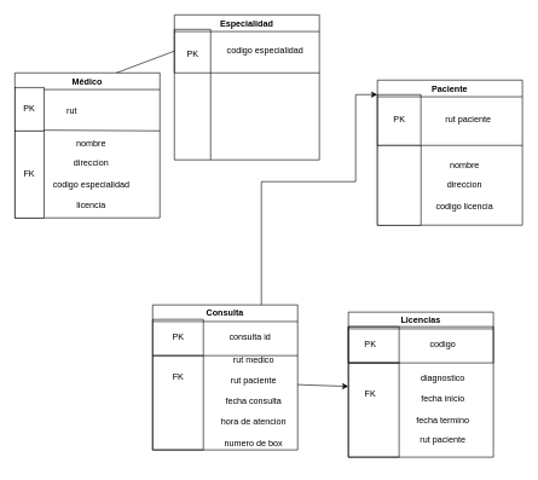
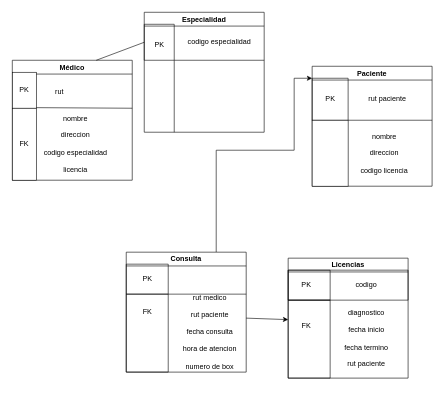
  <mxCell id="0" />
  <mxCell id="1" parent="0" />
  <mxCell id="2" value="Especialidad" style="swimlane;whiteSpace=wrap;html=1;direction=east;" vertex="1" parent="1"><mxGeometry x="240" y="20" width="200" height="200" as="geometry" /></mxCell>
  <mxCell id="3" value="" style="swimlane;startSize=0;" vertex="1" parent="2"><mxGeometry y="20" width="50" height="60" as="geometry" /></mxCell>
  <mxCell id="4" value="PK" style="text;html=1;align=center;verticalAlign=middle;resizable=0;points=[];autosize=1;strokeColor=none;fillColor=none;" vertex="1" parent="3"><mxGeometry x="5" y="20" width="40" height="30" as="geometry" /></mxCell>
  <mxCell id="5" value="" style="endArrow=none;html=1;rounded=0;exitX=1;exitY=1;exitDx=0;exitDy=0;" edge="1" parent="2" source="3"><mxGeometry width="50" height="50" relative="1" as="geometry"><mxPoint x="55" y="79" as="sourcePoint" /><mxPoint x="200" y="80" as="targetPoint" /></mxGeometry></mxCell>
  <mxCell id="6" value="" style="endArrow=none;html=1;rounded=0;exitX=0.25;exitY=1;exitDx=0;exitDy=0;entryX=1;entryY=1;entryDx=0;entryDy=0;" edge="1" parent="2" source="2" target="3"><mxGeometry width="50" height="50" relative="1" as="geometry"><mxPoint x="50" y="180" as="sourcePoint" /><mxPoint x="50" y="90" as="targetPoint" /></mxGeometry></mxCell>
  <mxCell id="7" value="codigo especialidad" style="text;html=1;align=center;verticalAlign=middle;resizable=0;points=[];autosize=1;strokeColor=none;fillColor=none;" vertex="1" parent="2"><mxGeometry x="60" y="35" width="130" height="30" as="geometry" /></mxCell>
  <mxCell id="8" value="Médico" style="swimlane;whiteSpace=wrap;html=1;" vertex="1" parent="1"><mxGeometry x="20" y="100" width="200" height="200" as="geometry" /></mxCell>
  <mxCell id="9" value="PK" style="whiteSpace=wrap;html=1;" vertex="1" parent="8"><mxGeometry y="20" width="40" height="60" as="geometry" /></mxCell>
  <mxCell id="10" value="FK" style="whiteSpace=wrap;html=1;" vertex="1" parent="8"><mxGeometry y="80" width="40" height="120" as="geometry" /></mxCell>
  <mxCell id="11" value="" style="endArrow=none;html=1;rounded=0;" edge="1" parent="8"><mxGeometry width="50" height="50" relative="1" as="geometry"><mxPoint x="40" y="79" as="sourcePoint" /><mxPoint x="200" y="80" as="targetPoint" /></mxGeometry></mxCell>
  <mxCell id="12" value="nombre&lt;div&gt;&lt;br&gt;&lt;/div&gt;&lt;div&gt;direccion&lt;/div&gt;&lt;div&gt;&lt;br&gt;&lt;/div&gt;&lt;div&gt;codigo especialidad&lt;/div&gt;" style="text;html=1;align=center;verticalAlign=middle;resizable=0;points=[];autosize=1;strokeColor=none;fillColor=none;" vertex="1" parent="8"><mxGeometry x="40" y="80" width="130" height="90" as="geometry" /></mxCell>
  <mxCell id="13" value="licencia" style="text;html=1;align=center;verticalAlign=middle;resizable=0;points=[];autosize=1;strokeColor=none;fillColor=none;" vertex="1" parent="8"><mxGeometry x="75" y="168" width="60" height="30" as="geometry" /></mxCell>
  <mxCell id="14" value="Paciente" style="swimlane;whiteSpace=wrap;html=1;" vertex="1" parent="1"><mxGeometry x="520" y="110" width="200" height="200" as="geometry" /></mxCell>
  <mxCell id="15" value="" style="swimlane;startSize=0;" vertex="1" parent="14"><mxGeometry y="20" width="60" height="70" as="geometry" /></mxCell>
  <mxCell id="16" value="PK" style="text;html=1;align=center;verticalAlign=middle;resizable=0;points=[];autosize=1;strokeColor=none;fillColor=none;" vertex="1" parent="15"><mxGeometry x="10" y="20" width="40" height="30" as="geometry" /></mxCell>
  <mxCell id="17" value="" style="endArrow=none;html=1;rounded=0;exitX=1;exitY=1;exitDx=0;exitDy=0;" edge="1" parent="14" source="15"><mxGeometry width="50" height="50" relative="1" as="geometry"><mxPoint x="75" y="90" as="sourcePoint" /><mxPoint x="200" y="90" as="targetPoint" /></mxGeometry></mxCell>
  <mxCell id="18" value="rut paciente" style="text;html=1;align=center;verticalAlign=middle;resizable=0;points=[];autosize=1;strokeColor=none;fillColor=none;" vertex="1" parent="14"><mxGeometry x="80" y="40" width="90" height="30" as="geometry" /></mxCell>
  <mxCell id="19" value="" style="whiteSpace=wrap;html=1;" vertex="1" parent="14"><mxGeometry y="90" width="60" height="110" as="geometry" /></mxCell>
  <mxCell id="20" value="nombre&lt;div&gt;&lt;br&gt;&lt;div&gt;direccion&lt;/div&gt;&lt;div&gt;&lt;br&gt;&lt;/div&gt;&lt;div&gt;codigo licencia&lt;/div&gt;&lt;/div&gt;" style="text;html=1;align=center;verticalAlign=middle;resizable=0;points=[];autosize=1;strokeColor=none;fillColor=none;" vertex="1" parent="14"><mxGeometry x="70" y="100" width="100" height="90" as="geometry" /></mxCell>
  <mxCell id="21" value="Licencias" style="swimlane;whiteSpace=wrap;html=1;" vertex="1" parent="1"><mxGeometry x="480" y="430" width="200" height="200" as="geometry" /></mxCell>
  <mxCell id="22" value="" style="swimlane;startSize=0;" vertex="1" parent="21"><mxGeometry y="20" width="200" height="50" as="geometry" /></mxCell>
  <mxCell id="23" value="codigo" style="text;html=1;align=center;verticalAlign=middle;resizable=0;points=[];autosize=1;strokeColor=none;fillColor=none;" vertex="1" parent="22"><mxGeometry x="100" y="10" width="60" height="30" as="geometry" /></mxCell>
  <mxCell id="24" value="" style="swimlane;startSize=0;" vertex="1" parent="21"><mxGeometry y="70" width="70" height="130" as="geometry" /></mxCell>
  <mxCell id="25" value="FK" style="text;html=1;align=center;verticalAlign=middle;resizable=0;points=[];autosize=1;strokeColor=none;fillColor=none;" vertex="1" parent="24"><mxGeometry x="10" y="28" width="40" height="30" as="geometry" /></mxCell>
  <mxCell id="26" value="" style="swimlane;startSize=0;" vertex="1" parent="21"><mxGeometry y="20" width="70" height="50" as="geometry" /></mxCell>
  <mxCell id="27" value="PK" style="text;html=1;align=center;verticalAlign=middle;resizable=0;points=[];autosize=1;strokeColor=none;fillColor=none;" vertex="1" parent="26"><mxGeometry x="10" y="10" width="40" height="30" as="geometry" /></mxCell>
  <mxCell id="28" value="diagnostico&lt;div&gt;&lt;br&gt;&lt;div&gt;fecha inicio&lt;/div&gt;&lt;div&gt;&lt;br&gt;&lt;/div&gt;&lt;div&gt;fecha termino&lt;/div&gt;&lt;/div&gt;&lt;div&gt;&lt;br&gt;&lt;/div&gt;&lt;div&gt;rut paciente&lt;/div&gt;" style="text;html=1;align=center;verticalAlign=middle;resizable=0;points=[];autosize=1;strokeColor=none;fillColor=none;" vertex="1" parent="21"><mxGeometry x="80" y="79" width="100" height="110" as="geometry" /></mxCell>
  <mxCell id="29" style="edgeStyle=orthogonalEdgeStyle;rounded=0;orthogonalLoop=1;jettySize=auto;html=1;exitX=0.75;exitY=0;exitDx=0;exitDy=0;entryX=0;entryY=0;entryDx=0;entryDy=0;" edge="1" parent="1" source="30" target="15"><mxGeometry relative="1" as="geometry"><mxPoint x="460" y="170" as="targetPoint" /><Array as="points"><mxPoint x="360" y="250" /><mxPoint x="490" y="250" /><mxPoint x="490" y="130" /></Array></mxGeometry></mxCell>
  <mxCell id="30" value="Consulta" style="swimlane;whiteSpace=wrap;html=1;" vertex="1" parent="1"><mxGeometry x="210" y="420" width="200" height="200" as="geometry" /></mxCell>
  <mxCell id="31" value="" style="swimlane;startSize=0;" vertex="1" parent="30"><mxGeometry y="20" width="70" height="50" as="geometry" /></mxCell>
  <mxCell id="32" value="PK" style="text;html=1;align=center;verticalAlign=middle;resizable=0;points=[];autosize=1;strokeColor=none;fillColor=none;" vertex="1" parent="31"><mxGeometry x="15" y="10" width="40" height="30" as="geometry" /></mxCell>
  <mxCell id="33" value="" style="endArrow=none;html=1;rounded=0;" edge="1" parent="30"><mxGeometry width="50" height="50" relative="1" as="geometry"><mxPoint x="70" y="70" as="sourcePoint" /><mxPoint x="200" y="70" as="targetPoint" /></mxGeometry></mxCell>
  <mxCell id="34" value="rut medico&lt;div&gt;&lt;br&gt;&lt;div&gt;rut paciente&lt;/div&gt;&lt;div&gt;&lt;br&gt;&lt;/div&gt;&lt;div&gt;fecha consulta&lt;/div&gt;&lt;div&gt;&lt;br&gt;&lt;/div&gt;&lt;div&gt;hora de atencion&lt;/div&gt;&lt;div&gt;&lt;br&gt;&lt;/div&gt;&lt;div&gt;numero de box&lt;/div&gt;&lt;div&gt;&lt;br&gt;&lt;/div&gt;&lt;/div&gt;" style="text;html=1;align=center;verticalAlign=middle;resizable=0;points=[];autosize=1;strokeColor=none;fillColor=none;" vertex="1" parent="30"><mxGeometry x="84" y="60" width="110" height="160" as="geometry" /></mxCell>
  <mxCell id="35" value="" style="swimlane;startSize=0;" vertex="1" parent="30"><mxGeometry y="70" width="70" height="130" as="geometry" /></mxCell>
  <mxCell id="36" value="FK" style="text;html=1;align=center;verticalAlign=middle;resizable=0;points=[];autosize=1;strokeColor=none;fillColor=none;" vertex="1" parent="35"><mxGeometry x="15" y="15" width="40" height="30" as="geometry" /></mxCell>
- <mxCell id="37" value="consulta id" style="text;html=1;align=center;verticalAlign=middle;resizable=0;points=[];autosize=1;strokeColor=none;fillColor=none;" vertex="1" parent="30"><mxGeometry x="94" y="30" width="80" height="30" as="geometry" /></mxCell>
  <mxCell id="38" value="rut&amp;nbsp;" style="text;html=1;align=center;verticalAlign=middle;resizable=0;points=[];autosize=1;strokeColor=none;fillColor=none;" vertex="1" parent="1"><mxGeometry x="80" y="138" width="40" height="30" as="geometry" /></mxCell>
  <mxCell id="39" value="" style="endArrow=none;html=1;rounded=0;entryX=0;entryY=0.5;entryDx=0;entryDy=0;" edge="1" parent="1" target="3"><mxGeometry width="50" height="50" relative="1" as="geometry"><mxPoint x="160" y="100" as="sourcePoint" /><mxPoint x="210" y="50" as="targetPoint" /></mxGeometry></mxCell>
  <mxCell id="40" value="" style="endArrow=classic;html=1;rounded=0;entryX=0;entryY=0.25;entryDx=0;entryDy=0;" edge="1" parent="1" target="24"><mxGeometry width="50" height="50" relative="1" as="geometry"><mxPoint x="410" y="530" as="sourcePoint" /><mxPoint x="450" y="490" as="targetPoint" /></mxGeometry></mxCell>
